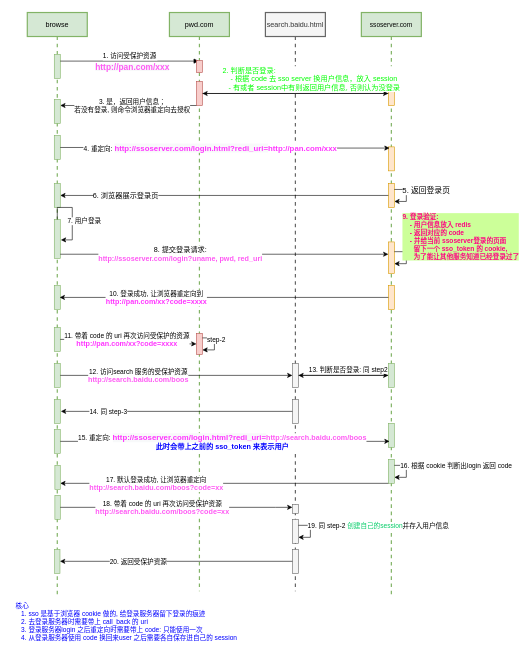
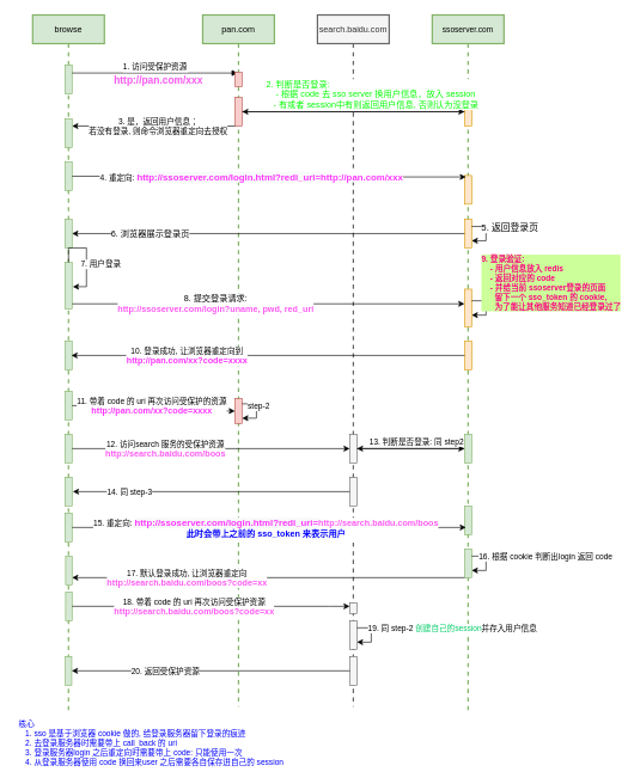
  <mxCell id="0" />
  <mxCell id="1" parent="0" />
  <mxCell id="2" value="browse" style="shape=umlLifeline;perimeter=lifelinePerimeter;container=1;collapsible=0;recursiveResize=0;rounded=0;shadow=0;strokeWidth=2;fillColor=#d5e8d4;strokeColor=#82b366;" vertex="1" parent="1"><mxGeometry x="45" y="20" width="100" height="975" as="geometry" /></mxCell>
  <mxCell id="3" value="" style="points=[];perimeter=orthogonalPerimeter;rounded=0;shadow=0;strokeWidth=1;fillColor=#d5e8d4;strokeColor=#82b366;" vertex="1" parent="2"><mxGeometry x="45" y="70" width="10" height="40" as="geometry" /></mxCell>
  <mxCell id="4" value="" style="points=[];perimeter=orthogonalPerimeter;rounded=0;shadow=0;strokeWidth=1;fillColor=#d5e8d4;strokeColor=#82b366;" vertex="1" parent="2"><mxGeometry x="45" y="145" width="10" height="40" as="geometry" /></mxCell>
  <mxCell id="5" value="" style="points=[];perimeter=orthogonalPerimeter;rounded=0;shadow=0;strokeWidth=1;fillColor=#d5e8d4;strokeColor=#82b366;" vertex="1" parent="2"><mxGeometry x="45" y="205" width="10" height="40" as="geometry" /></mxCell>
  <mxCell id="6" value="" style="points=[];perimeter=orthogonalPerimeter;rounded=0;shadow=0;strokeWidth=1;fillColor=#d5e8d4;strokeColor=#82b366;" vertex="1" parent="2"><mxGeometry x="45" y="285" width="10" height="40" as="geometry" /></mxCell>
  <mxCell id="7" value="" style="points=[];perimeter=orthogonalPerimeter;rounded=0;shadow=0;strokeWidth=1;fillColor=#d5e8d4;strokeColor=#82b366;" vertex="1" parent="2"><mxGeometry x="45" y="345" width="10" height="65" as="geometry" /></mxCell>
  <mxCell id="8" style="edgeStyle=orthogonalEdgeStyle;rounded=0;orthogonalLoop=1;jettySize=auto;html=1;entryX=1.1;entryY=0.525;entryDx=0;entryDy=0;entryPerimeter=0;fontSize=11;" edge="1" parent="2" source="7" target="7"><mxGeometry relative="1" as="geometry" /></mxCell>
  <mxCell id="9" value="7. 用户登录" style="edgeLabel;html=1;align=center;verticalAlign=middle;resizable=0;points=[];fontSize=11;" vertex="1" connectable="0" parent="8"><mxGeometry x="-0.009" relative="1" as="geometry"><mxPoint x="19" y="8" as="offset" /></mxGeometry></mxCell>
  <mxCell id="10" value="" style="points=[];perimeter=orthogonalPerimeter;rounded=0;shadow=0;strokeWidth=1;fillColor=#d5e8d4;strokeColor=#82b366;" vertex="1" parent="2"><mxGeometry x="45" y="455" width="10" height="40" as="geometry" /></mxCell>
  <mxCell id="11" value="" style="points=[];perimeter=orthogonalPerimeter;rounded=0;shadow=0;strokeWidth=1;fillColor=#d5e8d4;strokeColor=#82b366;" vertex="1" parent="2"><mxGeometry x="45" y="525" width="10" height="40" as="geometry" /></mxCell>
  <mxCell id="12" value="" style="points=[];perimeter=orthogonalPerimeter;rounded=0;shadow=0;strokeWidth=1;fillColor=#d5e8d4;strokeColor=#82b366;" vertex="1" parent="2"><mxGeometry x="45" y="585" width="10" height="40" as="geometry" /></mxCell>
  <mxCell id="13" value="" style="points=[];perimeter=orthogonalPerimeter;rounded=0;shadow=0;strokeWidth=1;fillColor=#d5e8d4;strokeColor=#82b366;" vertex="1" parent="2"><mxGeometry x="45" y="645" width="10" height="40" as="geometry" /></mxCell>
  <mxCell id="14" value="" style="points=[];perimeter=orthogonalPerimeter;rounded=0;shadow=0;strokeWidth=1;fillColor=#d5e8d4;strokeColor=#82b366;" vertex="1" parent="2"><mxGeometry x="45" y="695" width="10" height="40" as="geometry" /></mxCell>
  <mxCell id="15" value="" style="points=[];perimeter=orthogonalPerimeter;rounded=0;shadow=0;strokeWidth=1;fillColor=#d5e8d4;strokeColor=#82b366;" vertex="1" parent="2"><mxGeometry x="46" y="755" width="9" height="40" as="geometry" /></mxCell>
  <mxCell id="16" value="" style="points=[];perimeter=orthogonalPerimeter;rounded=0;shadow=0;strokeWidth=1;fillColor=#d5e8d4;strokeColor=#82b366;" vertex="1" parent="2"><mxGeometry x="46" y="805" width="9" height="40" as="geometry" /></mxCell>
- <mxCell id="17" value="pwd.com" style="shape=umlLifeline;perimeter=lifelinePerimeter;container=1;collapsible=0;recursiveResize=0;rounded=0;shadow=0;strokeWidth=2;fillColor=#d5e8d4;strokeColor=#82b366;" vertex="1" parent="1"><mxGeometry x="282" y="20" width="100" height="965" as="geometry" /></mxCell>
+ <mxCell id="17" value="pan.com" style="shape=umlLifeline;perimeter=lifelinePerimeter;container=1;collapsible=0;recursiveResize=0;rounded=0;shadow=0;strokeWidth=2;fillColor=#d5e8d4;strokeColor=#82b366;" vertex="1" parent="1"><mxGeometry x="282" y="20" width="100" height="965" as="geometry" /></mxCell>
  <mxCell id="18" value="" style="points=[];perimeter=orthogonalPerimeter;rounded=0;shadow=0;strokeWidth=1;fillColor=#f8cecc;strokeColor=#b85450;" vertex="1" parent="17"><mxGeometry x="45" y="115" width="10" height="40" as="geometry" /></mxCell>
  <mxCell id="19" value="" style="points=[];perimeter=orthogonalPerimeter;rounded=0;shadow=0;strokeWidth=1;fillColor=#f8cecc;strokeColor=#b85450;" vertex="1" parent="17"><mxGeometry x="45" y="535" width="10" height="35" as="geometry" /></mxCell>
  <mxCell id="20" style="edgeStyle=orthogonalEdgeStyle;rounded=0;orthogonalLoop=1;jettySize=auto;html=1;fontSize=11;" edge="1" parent="17" source="19" target="19"><mxGeometry relative="1" as="geometry" /></mxCell>
  <mxCell id="21" value="step-2" style="edgeLabel;html=1;align=center;verticalAlign=middle;resizable=0;points=[];fontSize=11;" vertex="1" connectable="0" parent="20"><mxGeometry x="-0.633" y="2" relative="1" as="geometry"><mxPoint x="11" y="4.5" as="offset" /></mxGeometry></mxCell>
  <mxCell id="22" value="1. 访问受保护资源" style="verticalAlign=bottom;endArrow=block;shadow=0;strokeWidth=1;fontStyle=0" edge="1" parent="1" target="17"><mxGeometry relative="1" as="geometry"><mxPoint x="100" y="101" as="sourcePoint" /><mxPoint x="270" y="101" as="targetPoint" /></mxGeometry></mxCell>
  <mxCell id="23" value="&lt;span style=&quot;background-color: rgb(248 , 249 , 250)&quot;&gt;&lt;b&gt;&lt;font style=&quot;font-size: 14px&quot; color=&quot;#ff59f4&quot;&gt;http://pan.com/xxx&lt;/font&gt;&lt;/b&gt;&lt;/span&gt;" style="edgeLabel;html=1;align=center;verticalAlign=middle;resizable=0;points=[];fontSize=11;" vertex="1" connectable="0" parent="22"><mxGeometry x="-0.788" y="-5" relative="1" as="geometry"><mxPoint x="95" y="4" as="offset" /></mxGeometry></mxCell>
- <mxCell id="24" value="search.baidu.html" style="shape=umlLifeline;perimeter=lifelinePerimeter;container=1;collapsible=0;recursiveResize=0;rounded=0;shadow=0;strokeWidth=2;fillColor=#f5f5f5;strokeColor=#666666;fontColor=#333333;" vertex="1" parent="1"><mxGeometry x="442" y="20" width="100" height="965" as="geometry" /></mxCell>
+ <mxCell id="24" value="search.baidu.com" style="shape=umlLifeline;perimeter=lifelinePerimeter;container=1;collapsible=0;recursiveResize=0;rounded=0;shadow=0;strokeWidth=2;fillColor=#f5f5f5;strokeColor=#666666;fontColor=#333333;" vertex="1" parent="1"><mxGeometry x="442" y="20" width="100" height="965" as="geometry" /></mxCell>
  <mxCell id="25" value="" style="points=[];perimeter=orthogonalPerimeter;rounded=0;shadow=0;strokeWidth=1;fillColor=#f5f5f5;strokeColor=#666666;fontColor=#333333;" vertex="1" parent="24"><mxGeometry x="45" y="585" width="10" height="40" as="geometry" /></mxCell>
  <mxCell id="26" value="" style="points=[];perimeter=orthogonalPerimeter;rounded=0;shadow=0;strokeWidth=1;fillColor=#f5f5f5;strokeColor=#666666;fontColor=#333333;" vertex="1" parent="24"><mxGeometry x="45" y="645" width="10" height="40" as="geometry" /></mxCell>
  <mxCell id="27" value="" style="points=[];perimeter=orthogonalPerimeter;rounded=0;shadow=0;strokeWidth=1;fillColor=#f5f5f5;strokeColor=#666666;fontColor=#333333;" vertex="1" parent="24"><mxGeometry x="45" y="820" width="10" height="15" as="geometry" /></mxCell>
  <mxCell id="28" value="" style="points=[];perimeter=orthogonalPerimeter;rounded=0;shadow=0;strokeWidth=1;fillColor=#f5f5f5;strokeColor=#666666;fontColor=#333333;" vertex="1" parent="24"><mxGeometry x="45" y="895" width="10" height="40" as="geometry" /></mxCell>
  <mxCell id="29" value="ssoserver.com" style="shape=umlLifeline;perimeter=lifelinePerimeter;container=1;collapsible=0;recursiveResize=0;rounded=0;shadow=0;strokeWidth=2;fillColor=#d5e8d4;strokeColor=#82b366;perimeterSpacing=0;fontSize=11;" vertex="1" parent="1"><mxGeometry x="602" y="20" width="100" height="975" as="geometry" /></mxCell>
  <mxCell id="30" value="" style="points=[];perimeter=orthogonalPerimeter;rounded=0;shadow=0;strokeWidth=1;fillColor=#ffe6cc;strokeColor=#d79b00;" vertex="1" parent="29"><mxGeometry x="45" y="224" width="10" height="40" as="geometry" /></mxCell>
  <mxCell id="31" value="" style="points=[];perimeter=orthogonalPerimeter;rounded=0;shadow=0;strokeWidth=1;fillColor=#ffe6cc;strokeColor=#d79b00;" vertex="1" parent="29"><mxGeometry x="45" y="285" width="10" height="40" as="geometry" /></mxCell>
  <mxCell id="32" style="edgeStyle=orthogonalEdgeStyle;rounded=0;orthogonalLoop=1;jettySize=auto;html=1;fontSize=11;" edge="1" parent="29" source="31" target="31"><mxGeometry relative="1" as="geometry" /></mxCell>
  <mxCell id="33" value="&lt;font style=&quot;font-size: 13px&quot;&gt;5. 返回登录页&lt;/font&gt;" style="edgeLabel;html=1;align=center;verticalAlign=middle;resizable=0;points=[];fontSize=11;" vertex="1" connectable="0" parent="32"><mxGeometry x="-0.667" y="-1" relative="1" as="geometry"><mxPoint x="42" as="offset" /></mxGeometry></mxCell>
  <mxCell id="34" value="" style="points=[];perimeter=orthogonalPerimeter;rounded=0;shadow=0;strokeWidth=1;fillColor=#ffe6cc;strokeColor=#d79b00;" vertex="1" parent="29"><mxGeometry x="45" y="455" width="10" height="40" as="geometry" /></mxCell>
  <mxCell id="35" value="" style="points=[];perimeter=orthogonalPerimeter;rounded=0;shadow=0;strokeWidth=1;fillColor=#ffe6cc;strokeColor=#d79b00;" vertex="1" parent="29"><mxGeometry x="45" y="115" width="10" height="40" as="geometry" /></mxCell>
  <mxCell id="36" value="" style="points=[];perimeter=orthogonalPerimeter;rounded=0;shadow=0;strokeWidth=1;fillColor=#d5e8d4;strokeColor=#82b366;" vertex="1" parent="29"><mxGeometry x="45" y="745" width="10" height="40" as="geometry" /></mxCell>
  <mxCell id="37" style="edgeStyle=orthogonalEdgeStyle;rounded=0;orthogonalLoop=1;jettySize=auto;html=1;fontSize=11;" edge="1" parent="29" source="36" target="36"><mxGeometry relative="1" as="geometry" /></mxCell>
  <mxCell id="38" value="16. 根据 cookie 判断出login 返回 code" style="edgeLabel;html=1;align=center;verticalAlign=middle;resizable=0;points=[];fontSize=11;" vertex="1" connectable="0" parent="37"><mxGeometry x="-0.533" relative="1" as="geometry"><mxPoint x="88" as="offset" /></mxGeometry></mxCell>
  <mxCell id="39" value="" style="points=[];perimeter=orthogonalPerimeter;rounded=0;shadow=0;strokeWidth=1;fillColor=#f8cecc;strokeColor=#b85450;" vertex="1" parent="1"><mxGeometry x="327" y="100" width="10" height="20" as="geometry" /></mxCell>
  <mxCell id="40" style="edgeStyle=orthogonalEdgeStyle;rounded=0;orthogonalLoop=1;jettySize=auto;html=1;fontSize=11;" edge="1" parent="1" source="18" target="4"><mxGeometry relative="1" as="geometry"><Array as="points"><mxPoint x="139" y="175" /><mxPoint x="139" y="175" /></Array></mxGeometry></mxCell>
  <mxCell id="41" value="&lt;font style=&quot;font-size: 11px&quot;&gt;3. 是，返回用户信息； &lt;br&gt;若没有登录, 则命令浏览器重定向去授权&lt;/font&gt;" style="edgeLabel;html=1;align=center;verticalAlign=middle;resizable=0;points=[];fontSize=11;" vertex="1" connectable="0" parent="40"><mxGeometry x="0.694" y="-1" relative="1" as="geometry"><mxPoint x="84" y="1" as="offset" /></mxGeometry></mxCell>
  <mxCell id="42" style="edgeStyle=orthogonalEdgeStyle;rounded=0;orthogonalLoop=1;jettySize=auto;html=1;entryX=0.2;entryY=0.05;entryDx=0;entryDy=0;entryPerimeter=0;fontSize=11;" edge="1" parent="1" source="5" target="30"><mxGeometry relative="1" as="geometry" /></mxCell>
  <mxCell id="43" value="4. 重定向:&amp;nbsp;&lt;b style=&quot;font-size: 13px&quot;&gt;&lt;font color=&quot;#ff33ff&quot;&gt;&lt;span style=&quot;background-color: rgb(248 , 249 , 250)&quot;&gt;http://ssoserver.com/login.html?redi_uri=&lt;/span&gt;http://pan.com/xxx&lt;/font&gt;&lt;/b&gt;" style="edgeLabel;html=1;align=center;verticalAlign=middle;resizable=0;points=[];fontSize=11;" vertex="1" connectable="0" parent="42"><mxGeometry x="-0.658" y="3" relative="1" as="geometry"><mxPoint x="155" y="3" as="offset" /></mxGeometry></mxCell>
  <mxCell id="44" style="edgeStyle=orthogonalEdgeStyle;rounded=0;orthogonalLoop=1;jettySize=auto;html=1;fontSize=11;" edge="1" parent="1" source="31" target="6"><mxGeometry relative="1" as="geometry" /></mxCell>
  <mxCell id="45" value="&lt;span style=&quot;font-weight: normal&quot;&gt;&lt;font style=&quot;font-size: 12px&quot;&gt;6. 浏览器展示登录页&lt;/font&gt;&lt;/span&gt;" style="edgeLabel;html=1;align=center;verticalAlign=middle;resizable=0;points=[];fontSize=11;fontStyle=1" vertex="1" connectable="0" parent="44"><mxGeometry x="0.62" y="3" relative="1" as="geometry"><mxPoint x="5" y="-3" as="offset" /></mxGeometry></mxCell>
  <mxCell id="46" value="" style="points=[];perimeter=orthogonalPerimeter;rounded=0;shadow=0;strokeWidth=1;fillColor=#ffe6cc;strokeColor=#d79b00;" vertex="1" parent="1"><mxGeometry x="647" y="402.5" width="10" height="52.5" as="geometry" /></mxCell>
  <mxCell id="47" style="edgeStyle=orthogonalEdgeStyle;rounded=0;orthogonalLoop=1;jettySize=auto;html=1;fontSize=11;" edge="1" parent="1" source="7" target="46"><mxGeometry relative="1" as="geometry"><Array as="points"><mxPoint x="239" y="423" /><mxPoint x="239" y="423" /></Array></mxGeometry></mxCell>
  <mxCell id="48" value="&lt;font style=&quot;font-size: 12px&quot;&gt;8. 提交登录请求:&lt;br&gt;&lt;font color=&quot;#ff59f4&quot; style=&quot;font-size: 12px&quot;&gt;&lt;b&gt;http://ssoserver.com/login?uname, pwd, red_uri&lt;/b&gt;&lt;/font&gt;&lt;/font&gt;" style="edgeLabel;html=1;align=center;verticalAlign=middle;resizable=0;points=[];fontSize=11;" vertex="1" connectable="0" parent="47"><mxGeometry x="-0.909" relative="1" as="geometry"><mxPoint x="174" y="-0.5" as="offset" /></mxGeometry></mxCell>
  <mxCell id="49" style="edgeStyle=orthogonalEdgeStyle;rounded=0;orthogonalLoop=1;jettySize=auto;html=1;fontSize=11;" edge="1" parent="1" source="46" target="46"><mxGeometry relative="1" as="geometry" /></mxCell>
  <mxCell id="50" value="&lt;b&gt;&lt;font color=&quot;#ff0080&quot;&gt;9. 登录验证:&lt;br&gt;&amp;nbsp; &amp;nbsp; - 用户信息放入 redis&lt;br&gt;&amp;nbsp; &amp;nbsp; - 返回对应的 code&lt;br&gt;&amp;nbsp; &amp;nbsp; - 并给当前 ssoserver登录的页面&lt;br&gt;&amp;nbsp; &amp;nbsp; &amp;nbsp; 留下一个 sso_token 的 cookie, &lt;br&gt;&amp;nbsp; &amp;nbsp; &amp;nbsp; 为了能让其他服务知道已经登录过了&lt;br&gt;&lt;/font&gt;&lt;/b&gt;" style="edgeLabel;html=1;align=left;verticalAlign=middle;resizable=0;points=[];fontSize=11;labelBackgroundColor=#CCFF99;" vertex="1" connectable="0" parent="49"><mxGeometry x="-0.667" relative="1" as="geometry"><mxPoint x="2" y="-25.25" as="offset" /></mxGeometry></mxCell>
  <mxCell id="51" style="edgeStyle=orthogonalEdgeStyle;rounded=0;orthogonalLoop=1;jettySize=auto;html=1;entryX=0.9;entryY=0.5;entryDx=0;entryDy=0;entryPerimeter=0;fontSize=11;" edge="1" parent="1" source="34" target="10"><mxGeometry relative="1" as="geometry" /></mxCell>
  <mxCell id="52" value="10. 登录成功, 让浏览器重定向到&lt;br&gt;&lt;b&gt;&lt;font style=&quot;font-size: 12px&quot; color=&quot;#ff33ff&quot;&gt;http://pan.com/xx?code=xxxx&lt;/font&gt;&lt;/b&gt;" style="edgeLabel;html=1;align=center;verticalAlign=middle;resizable=0;points=[];fontSize=11;" vertex="1" connectable="0" parent="51"><mxGeometry x="0.719" relative="1" as="geometry"><mxPoint x="83" as="offset" /></mxGeometry></mxCell>
  <mxCell id="53" style="edgeStyle=orthogonalEdgeStyle;rounded=0;orthogonalLoop=1;jettySize=auto;html=1;entryX=0;entryY=0.5;entryDx=0;entryDy=0;entryPerimeter=0;fontSize=11;" edge="1" parent="1" source="11" target="19"><mxGeometry relative="1" as="geometry" /></mxCell>
  <mxCell id="54" value="11. 带着 code 的 uri 再次访问受保护的资源&lt;br&gt;&lt;b&gt;&lt;font color=&quot;#ff33ff&quot; style=&quot;font-size: 12px&quot;&gt;http://pan.com/xx?code=xxxx&lt;/font&gt;&lt;/b&gt;" style="edgeLabel;html=1;align=center;verticalAlign=middle;resizable=0;points=[];fontSize=11;" vertex="1" connectable="0" parent="53"><mxGeometry x="-0.762" y="2" relative="1" as="geometry"><mxPoint x="82" y="2" as="offset" /></mxGeometry></mxCell>
  <mxCell id="55" style="edgeStyle=orthogonalEdgeStyle;rounded=0;orthogonalLoop=1;jettySize=auto;html=1;fontSize=11;" edge="1" parent="1" source="18" target="35"><mxGeometry relative="1" as="geometry" /></mxCell>
  <mxCell id="56" style="edgeStyle=orthogonalEdgeStyle;rounded=0;orthogonalLoop=1;jettySize=auto;html=1;fontSize=11;" edge="1" parent="1" source="35" target="18"><mxGeometry relative="1" as="geometry" /></mxCell>
  <mxCell id="57" value="&lt;font color=&quot;#00ff00&quot;&gt;&lt;span style=&quot;font-size: 12px&quot;&gt;2. 判断是否登录: &lt;br&gt;&amp;nbsp; &amp;nbsp; - 根据 code 去 sso server 换用户信息，放入 session&lt;/span&gt;&lt;br style=&quot;font-size: 12px&quot;&gt;&lt;span style=&quot;font-size: 12px&quot;&gt;&amp;nbsp; &amp;nbsp;- 有或者 session中有则返回用户信息, 否则认为没登录&lt;/span&gt;&lt;/font&gt;" style="edgeLabel;html=1;align=left;verticalAlign=middle;resizable=0;points=[];fontSize=11;" vertex="1" connectable="0" parent="56"><mxGeometry x="0.865" y="2" relative="1" as="geometry"><mxPoint x="11" y="-27" as="offset" /></mxGeometry></mxCell>
  <mxCell id="58" style="edgeStyle=orthogonalEdgeStyle;rounded=0;orthogonalLoop=1;jettySize=auto;html=1;fontSize=11;" edge="1" parent="1" source="12" target="25"><mxGeometry relative="1" as="geometry" /></mxCell>
  <mxCell id="59" value="12. 访问search 服务的受保护资源&lt;br&gt;&lt;b&gt;&lt;font color=&quot;#ff59f4&quot; style=&quot;font-size: 12px&quot;&gt;http://search.baidu.com/boos&lt;/font&gt;&lt;/b&gt;" style="edgeLabel;html=1;align=center;verticalAlign=middle;resizable=0;points=[];fontSize=11;" vertex="1" connectable="0" parent="58"><mxGeometry x="-0.788" y="-2" relative="1" as="geometry"><mxPoint x="88" y="-2" as="offset" /></mxGeometry></mxCell>
  <mxCell id="60" style="edgeStyle=orthogonalEdgeStyle;rounded=0;orthogonalLoop=1;jettySize=auto;html=1;fontSize=11;" edge="1" parent="1" source="61" target="25"><mxGeometry relative="1" as="geometry" /></mxCell>
  <mxCell id="61" value="" style="points=[];perimeter=orthogonalPerimeter;rounded=0;shadow=0;strokeWidth=1;fillColor=#d5e8d4;strokeColor=#82b366;" vertex="1" parent="1"><mxGeometry x="647" y="605" width="10" height="40" as="geometry" /></mxCell>
  <mxCell id="62" style="edgeStyle=orthogonalEdgeStyle;rounded=0;orthogonalLoop=1;jettySize=auto;html=1;fontSize=11;" edge="1" parent="1" source="25" target="61"><mxGeometry relative="1" as="geometry" /></mxCell>
  <mxCell id="63" value="13. 判断是否登录: 同 step2" style="edgeLabel;html=1;align=center;verticalAlign=middle;resizable=0;points=[];fontSize=11;" vertex="1" connectable="0" parent="62"><mxGeometry x="-0.667" y="3" relative="1" as="geometry"><mxPoint x="57" y="-7" as="offset" /></mxGeometry></mxCell>
  <mxCell id="64" style="edgeStyle=orthogonalEdgeStyle;rounded=0;orthogonalLoop=1;jettySize=auto;html=1;entryX=1.1;entryY=0.5;entryDx=0;entryDy=0;entryPerimeter=0;fontSize=11;" edge="1" parent="1" source="26" target="13"><mxGeometry relative="1" as="geometry" /></mxCell>
  <mxCell id="65" value="14. 同 step-3" style="edgeLabel;html=1;align=center;verticalAlign=middle;resizable=0;points=[];fontSize=11;" vertex="1" connectable="0" parent="64"><mxGeometry x="0.782" y="-3" relative="1" as="geometry"><mxPoint x="36" y="3" as="offset" /></mxGeometry></mxCell>
  <mxCell id="66" value="" style="points=[];perimeter=orthogonalPerimeter;rounded=0;shadow=0;strokeWidth=1;fillColor=#d5e8d4;strokeColor=#82b366;" vertex="1" parent="1"><mxGeometry x="647" y="705" width="10" height="40" as="geometry" /></mxCell>
  <mxCell id="67" style="edgeStyle=orthogonalEdgeStyle;rounded=0;orthogonalLoop=1;jettySize=auto;html=1;entryX=0.2;entryY=0.75;entryDx=0;entryDy=0;entryPerimeter=0;fontSize=11;" edge="1" parent="1" source="14" target="66"><mxGeometry relative="1" as="geometry" /></mxCell>
  <mxCell id="68" value="15. 重定向:&amp;nbsp;&lt;b style=&quot;font-size: 13px&quot;&gt;&lt;font color=&quot;#ff33ff&quot;&gt;&lt;span style=&quot;background-color: rgb(248 , 249 , 250)&quot;&gt;http://ssoserver.com/login.html?redi_uri=&lt;/span&gt;&lt;/font&gt;&lt;/b&gt;&lt;b&gt;&lt;font style=&quot;font-size: 12px&quot;&gt;&lt;font color=&quot;#ff59f4&quot;&gt;http://search.baidu.com/boos&lt;/font&gt;&lt;br&gt;&lt;font color=&quot;#0000ff&quot;&gt;此时会带上之前的 sso_token 来表示用户&lt;/font&gt;&lt;br&gt;&lt;/font&gt;&lt;/b&gt;" style="edgeLabel;html=1;align=center;verticalAlign=middle;resizable=0;points=[];fontSize=11;" vertex="1" connectable="0" parent="67"><mxGeometry x="-0.781" y="-2" relative="1" as="geometry"><mxPoint x="209" y="-2" as="offset" /></mxGeometry></mxCell>
  <mxCell id="69" style="edgeStyle=orthogonalEdgeStyle;rounded=0;orthogonalLoop=1;jettySize=auto;html=1;fontSize=11;" edge="1" parent="1" source="36" target="15"><mxGeometry relative="1" as="geometry"><Array as="points"><mxPoint x="189" y="805" /><mxPoint x="189" y="805" /></Array></mxGeometry></mxCell>
  <mxCell id="70" value="17. 默认登录成功, 让浏览器重定向&lt;br&gt;&lt;b&gt;&lt;font color=&quot;#ff59f4&quot; style=&quot;font-size: 12px&quot;&gt;http://search.baidu.com/boos?code=xx&lt;/font&gt;&lt;/b&gt;" style="edgeLabel;html=1;align=center;verticalAlign=middle;resizable=0;points=[];fontSize=11;" vertex="1" connectable="0" parent="69"><mxGeometry x="0.795" relative="1" as="geometry"><mxPoint x="103" as="offset" /></mxGeometry></mxCell>
  <mxCell id="71" style="edgeStyle=orthogonalEdgeStyle;rounded=0;orthogonalLoop=1;jettySize=auto;html=1;fontSize=11;" edge="1" parent="1" source="16" target="27"><mxGeometry relative="1" as="geometry"><Array as="points"><mxPoint x="459" y="845" /><mxPoint x="459" y="845" /></Array></mxGeometry></mxCell>
  <mxCell id="72" value="18. 带着 code 的 uri 再次访问受保护资源&lt;br&gt;&lt;b&gt;&lt;font color=&quot;#ff59f4&quot; style=&quot;font-size: 12px&quot;&gt;http://search.baidu.com/boos?code=xx&lt;/font&gt;&lt;/b&gt;" style="edgeLabel;html=1;align=center;verticalAlign=middle;resizable=0;points=[];fontSize=11;" vertex="1" connectable="0" parent="71"><mxGeometry x="-0.726" y="1" relative="1" as="geometry"><mxPoint x="116" y="1" as="offset" /></mxGeometry></mxCell>
  <mxCell id="73" value="" style="points=[];perimeter=orthogonalPerimeter;rounded=0;shadow=0;strokeWidth=1;fillColor=#f5f5f5;strokeColor=#666666;fontColor=#333333;" vertex="1" parent="1"><mxGeometry x="487" y="865" width="10" height="40" as="geometry" /></mxCell>
  <mxCell id="74" style="edgeStyle=orthogonalEdgeStyle;rounded=0;orthogonalLoop=1;jettySize=auto;html=1;fontSize=11;" edge="1" parent="1" source="73" target="73"><mxGeometry relative="1" as="geometry" /></mxCell>
  <mxCell id="75" value="19. 同 step-2 &lt;font color=&quot;#00cc66&quot;&gt;创建自己的session&lt;/font&gt;并存入用户信息" style="edgeLabel;html=1;align=center;verticalAlign=middle;resizable=0;points=[];fontSize=11;" vertex="1" connectable="0" parent="74"><mxGeometry x="-0.633" y="2" relative="1" as="geometry"><mxPoint x="121" y="2" as="offset" /></mxGeometry></mxCell>
  <mxCell id="76" value="" style="points=[];perimeter=orthogonalPerimeter;rounded=0;shadow=0;strokeWidth=1;fillColor=#d5e8d4;strokeColor=#82b366;" vertex="1" parent="1"><mxGeometry x="90.5" y="915" width="9" height="40" as="geometry" /></mxCell>
  <mxCell id="77" style="edgeStyle=orthogonalEdgeStyle;rounded=0;orthogonalLoop=1;jettySize=auto;html=1;fontSize=11;" edge="1" parent="1" source="28" target="76"><mxGeometry relative="1" as="geometry" /></mxCell>
  <mxCell id="78" value="20. 返回受保护资源" style="edgeLabel;html=1;align=center;verticalAlign=middle;resizable=0;points=[];fontSize=11;" vertex="1" connectable="0" parent="77"><mxGeometry x="0.59" y="1" relative="1" as="geometry"><mxPoint x="50" y="-1" as="offset" /></mxGeometry></mxCell>
  <mxCell id="79" value="&lt;div style=&quot;text-align: left&quot;&gt;&lt;span&gt;&lt;font color=&quot;#0000ff&quot;&gt;核心&lt;/font&gt;&lt;/span&gt;&lt;/div&gt;&lt;div style=&quot;text-align: left&quot;&gt;&lt;span&gt;&lt;font color=&quot;#0000ff&quot;&gt;&amp;nbsp; &amp;nbsp;1. sso 是基于浏览器 cookie 做的, 给登录服务器留下登录的痕迹&lt;/font&gt;&lt;/span&gt;&lt;/div&gt;&lt;div style=&quot;text-align: left&quot;&gt;&lt;span&gt;&lt;font color=&quot;#0000ff&quot;&gt;&amp;nbsp; &amp;nbsp;2. 去登录服务器时需要带上 call_back 的 uri&lt;/font&gt;&lt;/span&gt;&lt;/div&gt;&lt;div style=&quot;text-align: left&quot;&gt;&lt;span&gt;&lt;font color=&quot;#0000ff&quot;&gt;&amp;nbsp; &amp;nbsp;3. 登录服务器login 之后重定向时需要带上 code: 只能使用一次&amp;nbsp;&lt;/font&gt;&lt;/span&gt;&lt;/div&gt;&lt;div style=&quot;text-align: left&quot;&gt;&lt;span&gt;&lt;font color=&quot;#0000ff&quot;&gt;&amp;nbsp; &amp;nbsp;4. 从登录服务器使用 code 换回来user 之后需要各自保存进自己的 session&lt;/font&gt;&lt;/span&gt;&lt;/div&gt;&lt;div style=&quot;text-align: left&quot;&gt;&lt;span&gt;   &lt;/span&gt;&lt;/div&gt;" style="text;html=1;align=center;verticalAlign=middle;resizable=0;points=[];autosize=1;fontSize=11;" vertex="1" parent="1"><mxGeometry x="20" y="1001" width="380" height="70" as="geometry" /></mxCell>
